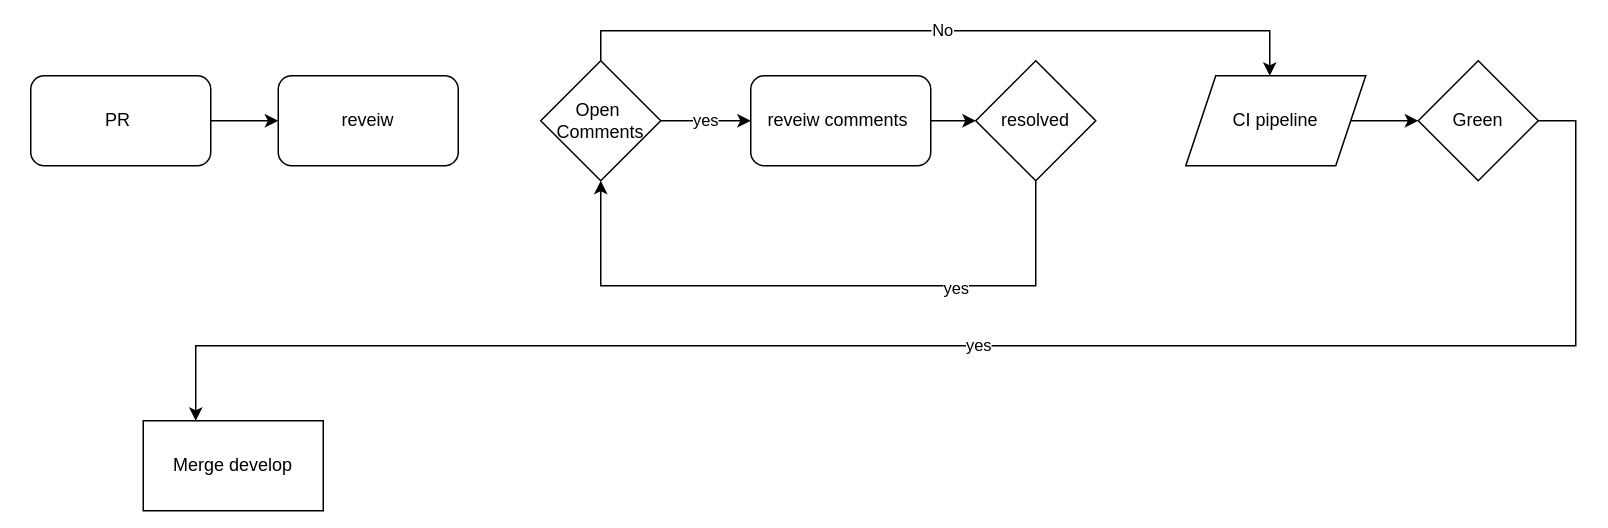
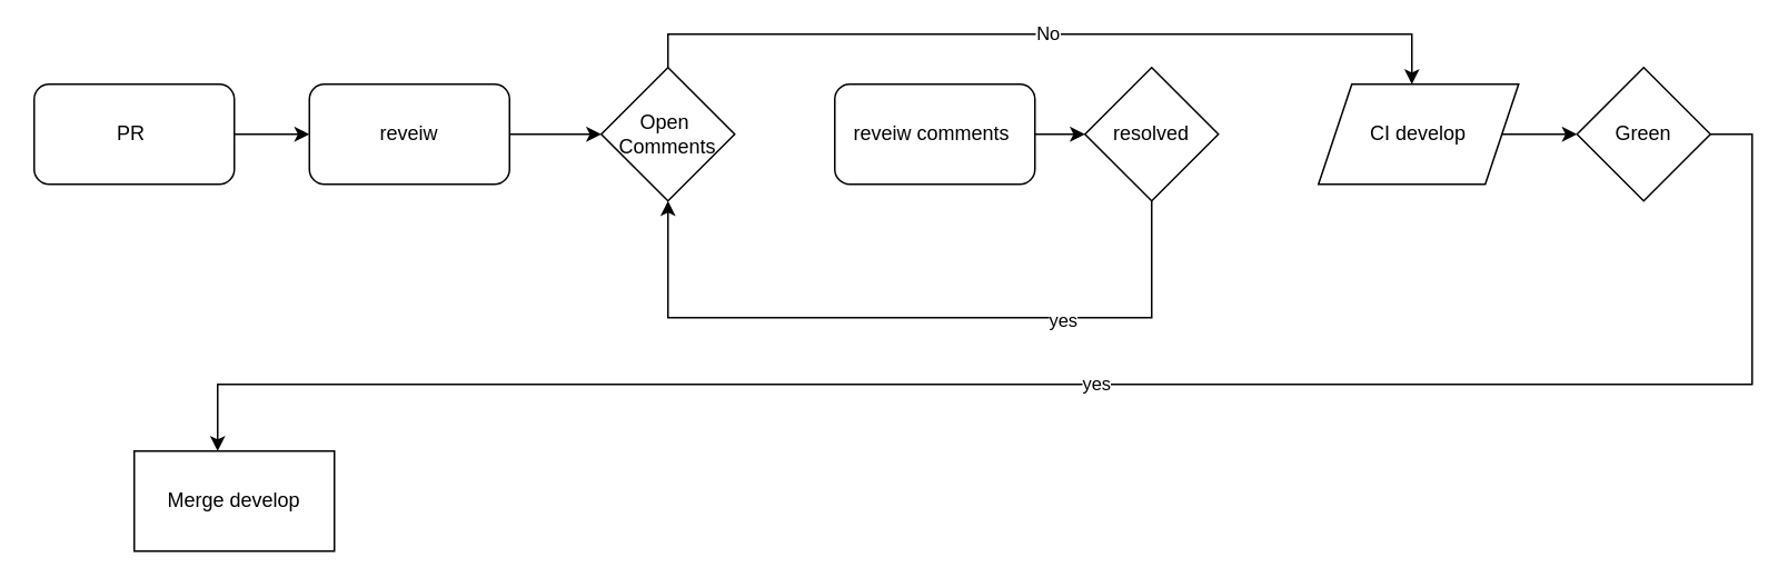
  <mxCell id="0" />
  <mxCell id="1" parent="0" />
  <mxCell id="2" style="edgeStyle=orthogonalEdgeStyle;rounded=0;orthogonalLoop=1;jettySize=auto;html=1;" edge="1" parent="1" source="3" target="5"><mxGeometry relative="1" as="geometry"><mxPoint x="290" y="80" as="targetPoint" /></mxGeometry></mxCell>
  <mxCell id="3" value="PR&amp;nbsp;" style="rounded=1;whiteSpace=wrap;html=1;" vertex="1" parent="1"><mxGeometry x="20" y="50" width="120" height="60" as="geometry" /></mxCell>
+ <mxCell id="4" style="edgeStyle=orthogonalEdgeStyle;rounded=0;orthogonalLoop=1;jettySize=auto;html=1;" edge="1" parent="1" source="5" target="8"><mxGeometry relative="1" as="geometry"><mxPoint x="460" y="80" as="targetPoint" /></mxGeometry></mxCell>
  <mxCell id="5" value="reveiw" style="rounded=1;whiteSpace=wrap;html=1;" vertex="1" parent="1"><mxGeometry x="185" y="50" width="120" height="60" as="geometry" /></mxCell>
- <mxCell id="6" value="yes" style="edgeStyle=orthogonalEdgeStyle;rounded=0;orthogonalLoop=1;jettySize=auto;html=1;" edge="1" parent="1" source="8" target="10"><mxGeometry relative="1" as="geometry"><mxPoint x="570" y="80" as="targetPoint" /></mxGeometry></mxCell>
  <mxCell id="7" value="No" style="edgeStyle=orthogonalEdgeStyle;rounded=0;orthogonalLoop=1;jettySize=auto;html=1;" edge="1" parent="1" source="8"><mxGeometry relative="1" as="geometry"><mxPoint x="846" y="50" as="targetPoint" /><Array as="points"><mxPoint x="400" y="20" /><mxPoint x="846" y="20" /></Array></mxGeometry></mxCell>
  <mxCell id="8" value="Open&amp;nbsp;&lt;br&gt;Comments" style="rhombus;whiteSpace=wrap;html=1;" vertex="1" parent="1"><mxGeometry x="360" y="40" width="80" height="80" as="geometry" /></mxCell>
  <mxCell id="9" style="edgeStyle=orthogonalEdgeStyle;rounded=0;orthogonalLoop=1;jettySize=auto;html=1;" edge="1" parent="1" source="10" target="13"><mxGeometry relative="1" as="geometry"><mxPoint x="690" y="80" as="targetPoint" /></mxGeometry></mxCell>
  <mxCell id="10" value="reveiw comments&amp;nbsp;" style="rounded=1;whiteSpace=wrap;html=1;" vertex="1" parent="1"><mxGeometry x="500" y="50" width="120" height="60" as="geometry" /></mxCell>
  <mxCell id="11" style="edgeStyle=orthogonalEdgeStyle;rounded=0;orthogonalLoop=1;jettySize=auto;html=1;entryX=0.5;entryY=1;entryDx=0;entryDy=0;" edge="1" parent="1" source="13" target="8"><mxGeometry relative="1" as="geometry"><Array as="points"><mxPoint x="690" y="190" /><mxPoint x="400" y="190" /></Array></mxGeometry></mxCell>
  <mxCell id="12" value="yes" style="edgeLabel;html=1;align=center;verticalAlign=middle;resizable=0;points=[];" vertex="1" connectable="0" parent="11"><mxGeometry x="-0.424" y="1" relative="1" as="geometry"><mxPoint as="offset" /></mxGeometry></mxCell>
  <mxCell id="13" value="resolved" style="rhombus;whiteSpace=wrap;html=1;" vertex="1" parent="1"><mxGeometry x="650" y="40" width="80" height="80" as="geometry" /></mxCell>
  <mxCell id="14" value="" style="edgeStyle=orthogonalEdgeStyle;rounded=0;orthogonalLoop=1;jettySize=auto;html=1;" edge="1" parent="1" source="15" target="17"><mxGeometry relative="1" as="geometry" /></mxCell>
- <mxCell id="15" value="CI pipeline" style="shape=parallelogram;perimeter=parallelogramPerimeter;whiteSpace=wrap;html=1;fixedSize=1;" vertex="1" parent="1"><mxGeometry x="790" y="50" width="120" height="60" as="geometry" /></mxCell>
+ <mxCell id="15" value="CI develop" style="shape=parallelogram;perimeter=parallelogramPerimeter;whiteSpace=wrap;html=1;fixedSize=1;" vertex="1" parent="1"><mxGeometry x="790" y="50" width="120" height="60" as="geometry" /></mxCell>
  <mxCell id="16" value="yes" style="edgeStyle=orthogonalEdgeStyle;rounded=0;orthogonalLoop=1;jettySize=auto;html=1;" edge="1" parent="1" source="17" target="18"><mxGeometry relative="1" as="geometry"><Array as="points"><mxPoint x="1050" y="230" /><mxPoint x="130" y="230" /></Array></mxGeometry></mxCell>
  <mxCell id="17" value="Green" style="rhombus;whiteSpace=wrap;html=1;" vertex="1" parent="1"><mxGeometry x="945" y="40" width="80" height="80" as="geometry" /></mxCell>
- <mxCell id="18" value="Merge develop" style="whiteSpace=wrap;html=1;" vertex="1" parent="1"><mxGeometry x="95" y="280" width="120" height="60" as="geometry" /></mxCell>
+ <mxCell id="18" value="Merge develop" style="whiteSpace=wrap;html=1;" vertex="1" parent="1"><mxGeometry x="80" y="270" width="120" height="60" as="geometry" /></mxCell>
